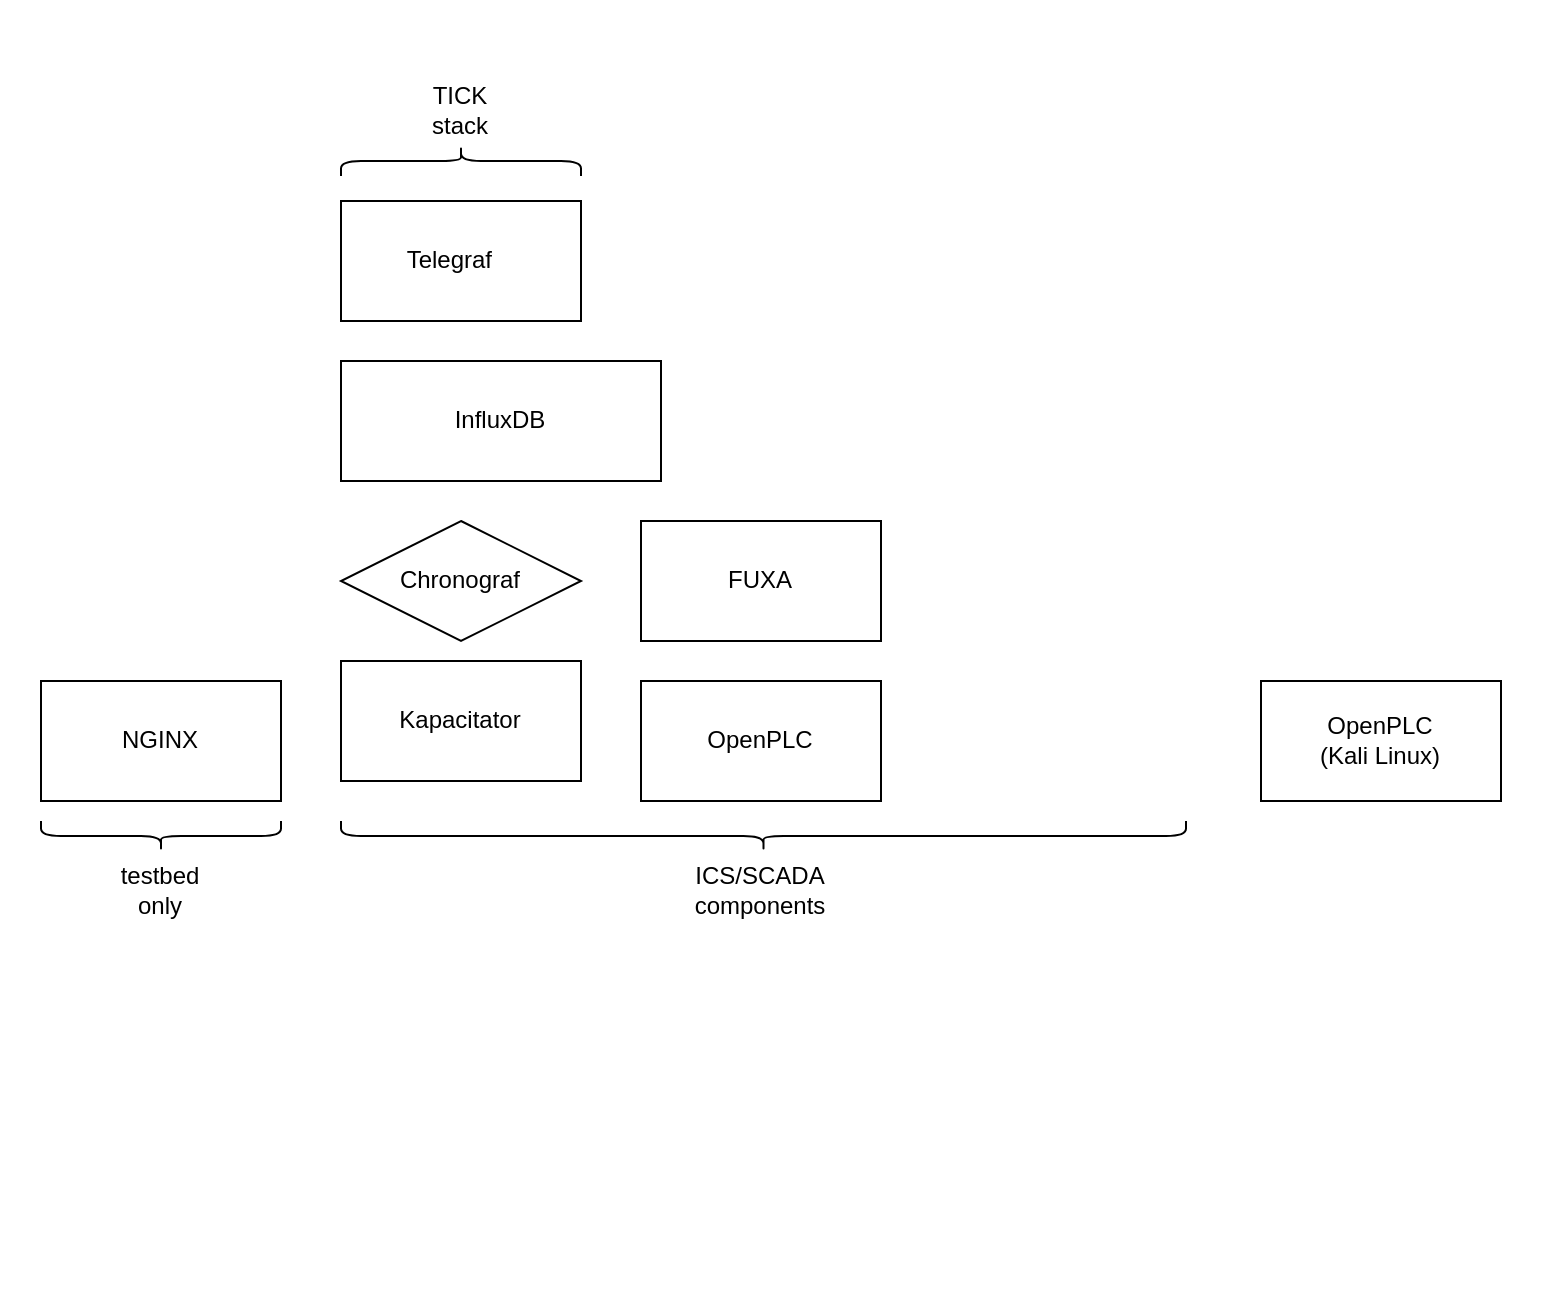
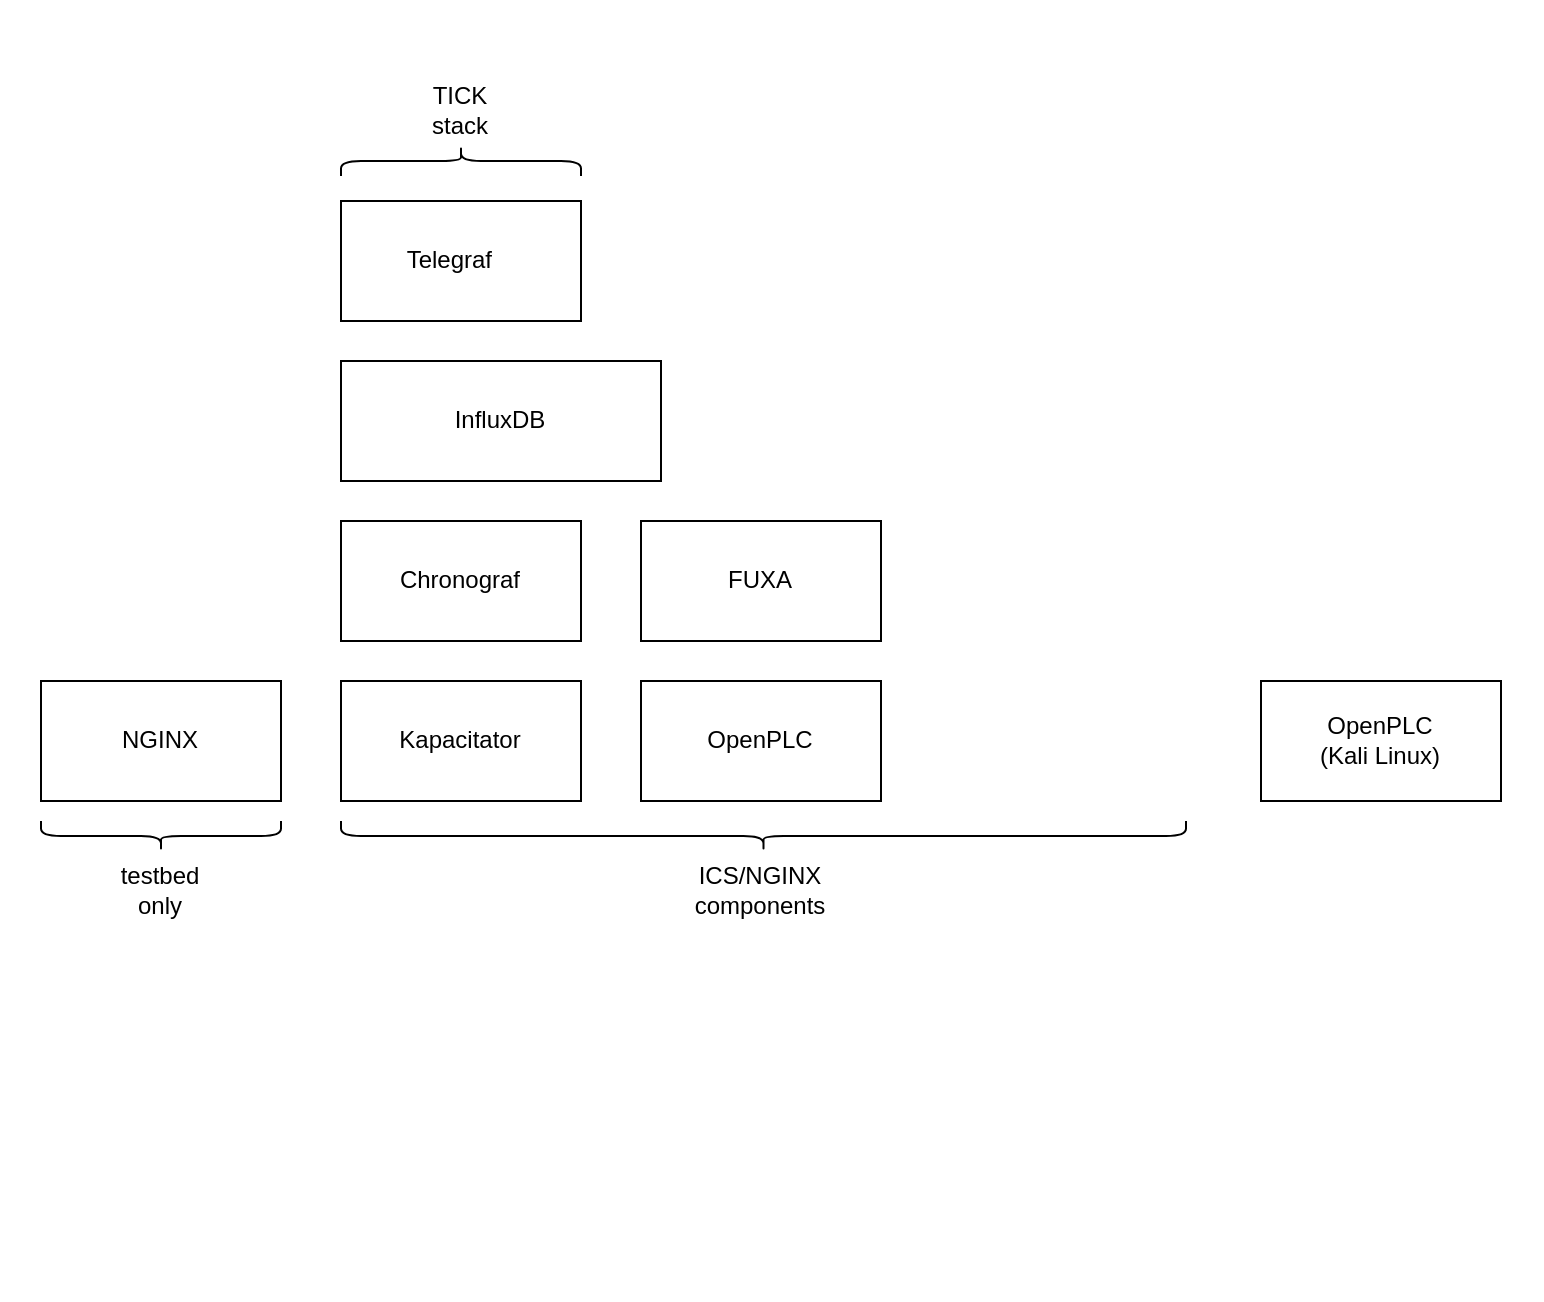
  <mxCell id="0" />
  <mxCell id="1" parent="0" />
- <mxCell id="2" value="Kapacitator" style="rounded=0;whiteSpace=wrap;html=1;" vertex="1" parent="1"><mxGeometry x="170" y="330" width="120" height="60" as="geometry" /></mxCell>
- <mxCell id="3" value="Chronograf" style="rhombus;whiteSpace=wrap;html=1;" vertex="1" parent="1"><mxGeometry x="170" y="260" width="120" height="60" as="geometry" /></mxCell>
+ <mxCell id="2" value="Kapacitator" style="rounded=0;whiteSpace=wrap;html=1;" vertex="1" parent="1"><mxGeometry x="170" y="340" width="120" height="60" as="geometry" /></mxCell>
+ <mxCell id="3" value="Chronograf" style="rounded=0;whiteSpace=wrap;html=1;" vertex="1" parent="1"><mxGeometry x="170" y="260" width="120" height="60" as="geometry" /></mxCell>
  <mxCell id="4" value="InfluxDB" style="rounded=0;whiteSpace=wrap;html=1;" vertex="1" parent="1"><mxGeometry x="170" y="180" width="160" height="60" as="geometry" /></mxCell>
  <mxCell id="5" value="Telegraf&lt;span style=&quot;white-space: pre&quot;&gt;&#09;&lt;/span&gt;" style="rounded=0;whiteSpace=wrap;html=1;" vertex="1" parent="1"><mxGeometry x="170" y="100" width="120" height="60" as="geometry" /></mxCell>
  <mxCell id="6" value="OpenPLC" style="rounded=0;whiteSpace=wrap;html=1;" vertex="1" parent="1"><mxGeometry x="320" y="340" width="120" height="60" as="geometry" /></mxCell>
  <mxCell id="7" value="FUXA" style="rounded=0;whiteSpace=wrap;html=1;" vertex="1" parent="1"><mxGeometry x="320" y="260" width="120" height="60" as="geometry" /></mxCell>
  <mxCell id="8" value="NGINX" style="rounded=0;whiteSpace=wrap;html=1;" vertex="1" parent="1"><mxGeometry x="20" y="340" width="120" height="60" as="geometry" /></mxCell>
  <mxCell id="9" value="" style="shape=curlyBracket;whiteSpace=wrap;html=1;rounded=1;rotation=-90;" vertex="1" parent="1"><mxGeometry x="72.5" y="357.5" width="15" height="120" as="geometry" /></mxCell>
  <mxCell id="10" value="testbed only" style="text;html=1;strokeColor=none;fillColor=none;align=center;verticalAlign=middle;whiteSpace=wrap;rounded=0;" vertex="1" parent="1"><mxGeometry x="50" y="430" width="60" height="30" as="geometry" /></mxCell>
  <mxCell id="11" value="" style="shape=curlyBracket;whiteSpace=wrap;html=1;rounded=1;rotation=90;" vertex="1" parent="1"><mxGeometry x="222.5" y="20" width="15" height="120" as="geometry" /></mxCell>
  <mxCell id="12" value="TICK&lt;br&gt;stack" style="text;html=1;strokeColor=none;fillColor=none;align=center;verticalAlign=middle;whiteSpace=wrap;rounded=0;" vertex="1" parent="1"><mxGeometry x="200" y="40" width="60" height="30" as="geometry" /></mxCell>
  <mxCell id="13" value="" style="shape=curlyBracket;whiteSpace=wrap;html=1;rounded=1;rotation=-90;" vertex="1" parent="1"><mxGeometry x="373.75" y="206.25" width="15" height="422.5" as="geometry" /></mxCell>
- <mxCell id="14" value="ICS/SCADA&lt;br&gt;components" style="text;html=1;strokeColor=none;fillColor=none;align=center;verticalAlign=middle;whiteSpace=wrap;rounded=0;" vertex="1" parent="1"><mxGeometry x="350" y="430" width="60" height="30" as="geometry" /></mxCell>
+ <mxCell id="14" value="ICS/NGINX&lt;br&gt;components" style="text;html=1;strokeColor=none;fillColor=none;align=center;verticalAlign=middle;whiteSpace=wrap;rounded=0;" vertex="1" parent="1"><mxGeometry x="350" y="430" width="60" height="30" as="geometry" /></mxCell>
  <mxCell id="15" value="OpenPLC&lt;br&gt;(Kali Linux)" style="rounded=0;whiteSpace=wrap;html=1;" vertex="1" parent="1"><mxGeometry x="630" y="340" width="120" height="60" as="geometry" /></mxCell>
